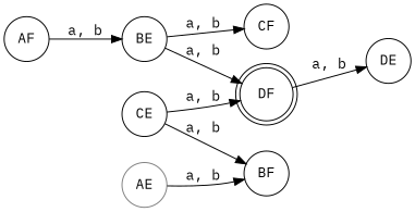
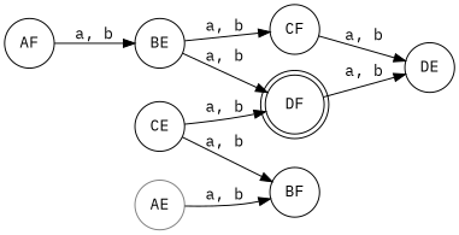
  digraph {
    fontname="IBM Plex Mono"
    rankdir=LR
    node [fontname="IBM Plex Mono" shape=circle]
    edge [fontname="IBM Plex Mono"]
    DF [shape=doublecircle]
    DE
    AE [color="#808080"]
    BF
    CE
    AF
    BE
    CF
    DF -> DE [label="a, b"]
    AE -> BF [label="a, b"]
    CE -> DF [label="a, b"]
    CE -> BF [label="a, b"]
    AF -> BE [label="a, b"]
    BE -> DF [label="a, b"]
    BE -> CF [label="a, b"]
+   CF -> DE [label="a, b"]
  }
